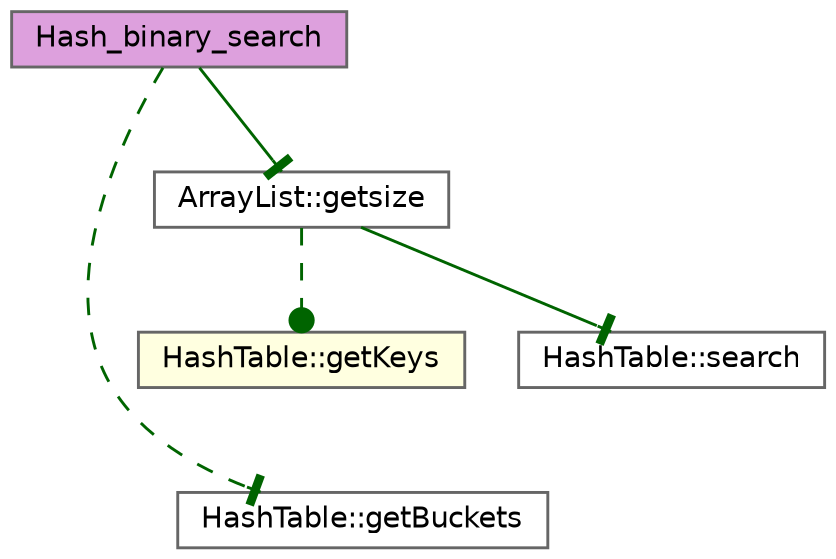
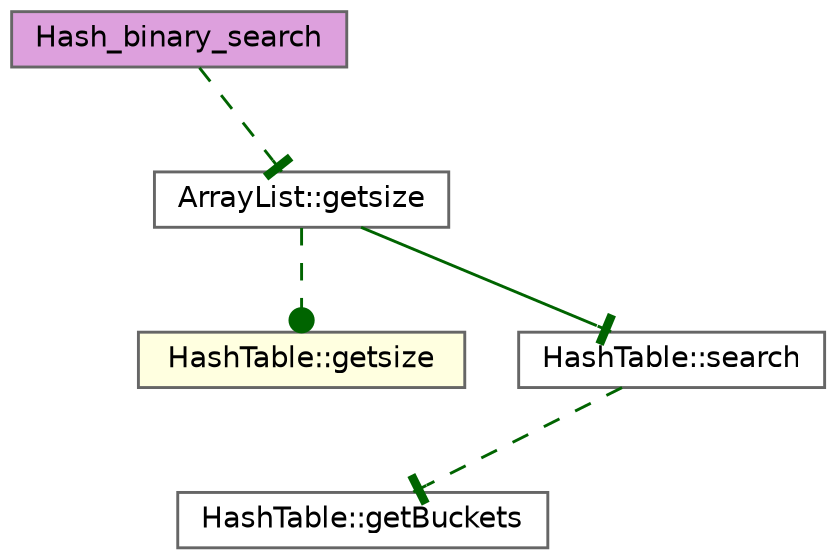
  digraph {
    rankdir=TB
    node [color=grey40 fillcolor=white fontname=Helvetica fontsize=10 shape=box style=filled]
    edge [arrowhead=tee color=darkgreen fontname=Helvetica fontsize=10 labelfontname=Helvetica labelfontsize=10 style=dashed]
    n1 [color=gray40 fillcolor=plum fontcolor=black height=0.2 label=Hash_binary_search width=0.4]
    n2 [height=0.2 label="HashTable::getBuckets" width=0.4]
    n3 [height=0.2 label="ArrayList::getsize" width=0.4]
-   n4 [fillcolor=lightyellow height=0.2 label="HashTable::getKeys" width=0.4]
+   n4 [fillcolor=lightyellow height=0.2 label="HashTable::getsize" width=0.4]
    n5 [height=0.2 label="HashTable::search" width=0.4]
-   n1 -> n2
-   n1 -> n3 [style=solid]
+   n5 -> n2
+   n1 -> n3
    n3 -> n4 [arrowhead=dot]
    n3 -> n5 [style=solid]
  }
